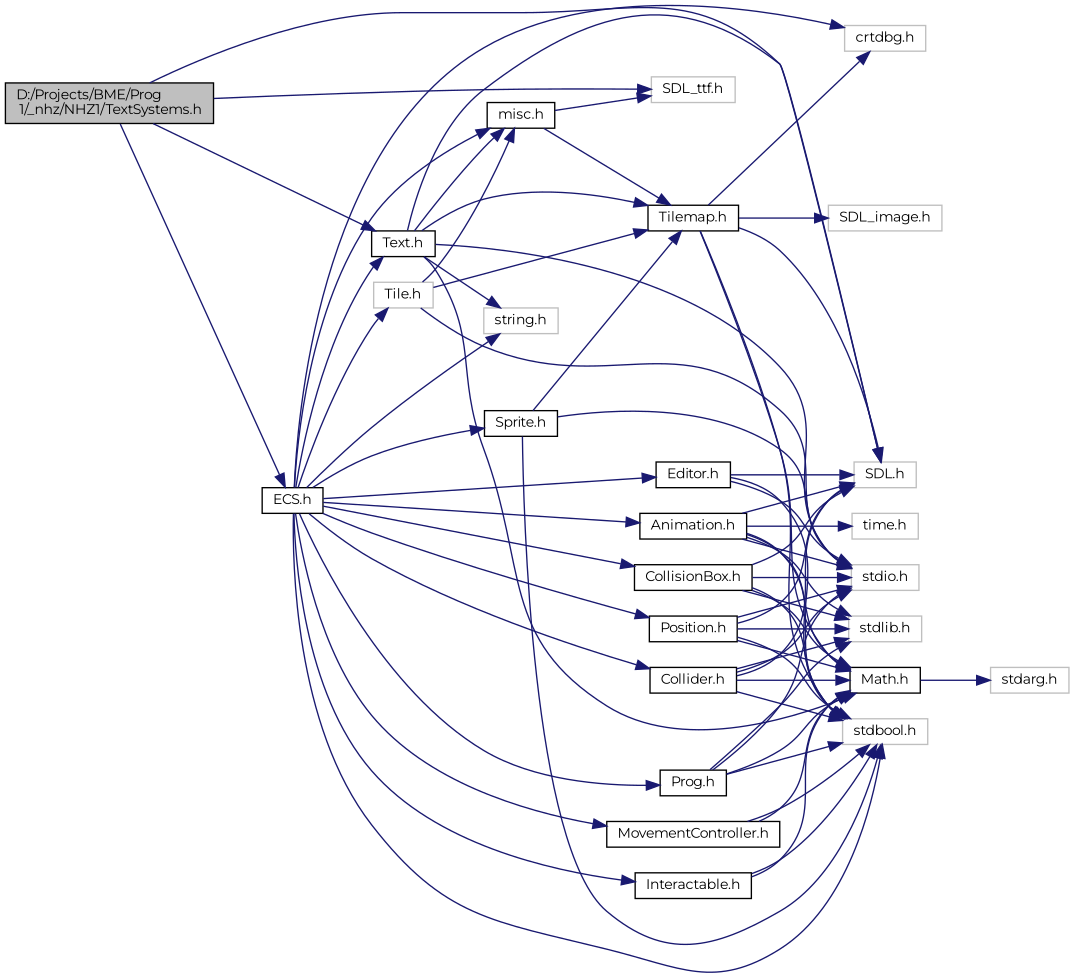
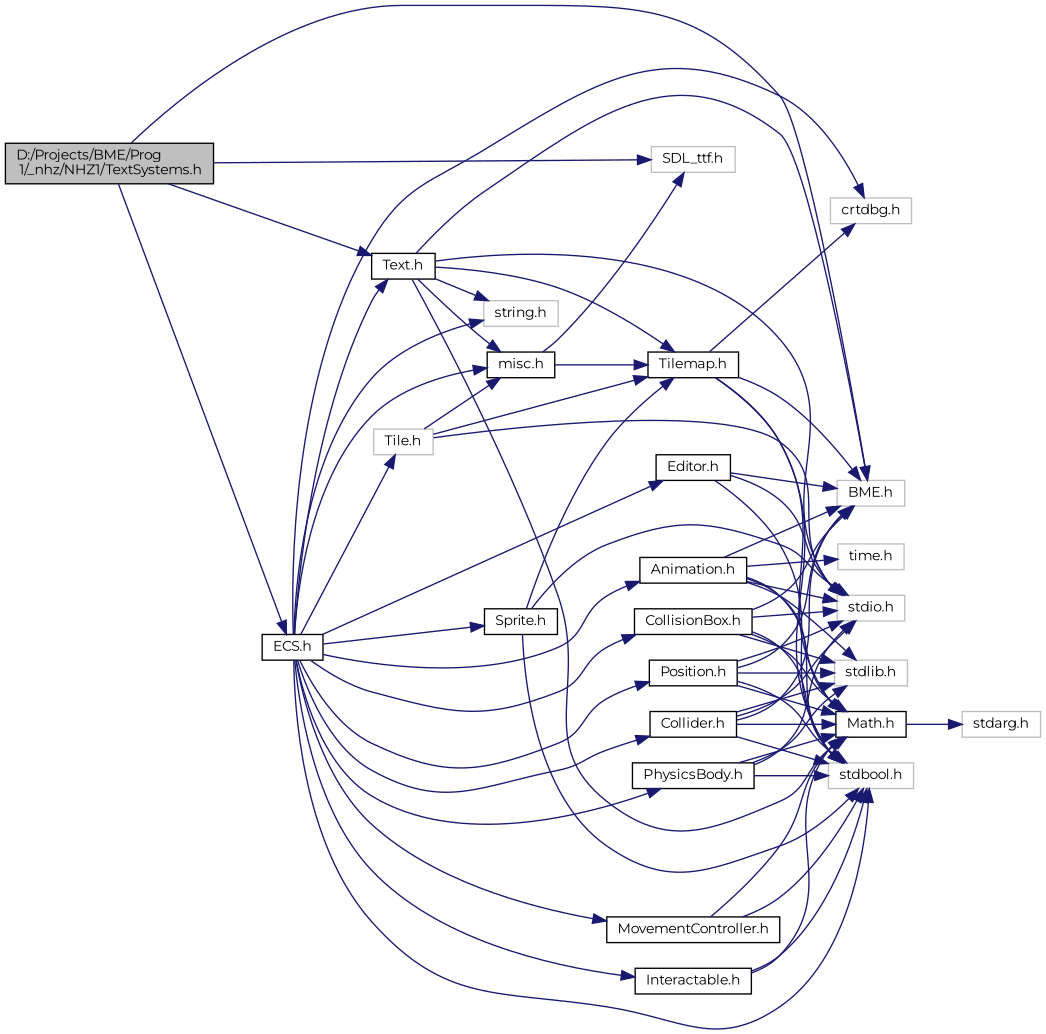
  digraph {
    fontname=Montserrat
    rankdir=LR
    node [color=black fillcolor=white fontname=Montserrat fontsize=10 shape=record style=filled]
    edge [color=midnightblue fontname=Montserrat fontsize=10 labelfontname=Helvetica labelfontsize=10 style=solid]
    n1 [fillcolor=grey75 fontcolor=black height=0.2 label="D:/Projects/BME/Prog\l 1/_nhz/NHZ1/TextSystems.h" width=0.4]
-   n2 [color=grey75 height=0.2 label="SDL.h" width=0.4]
+   n2 [color=grey75 height=0.2 label="BME.h" width=0.4]
    n3 [color=grey75 height=0.2 label="SDL_ttf.h" width=0.4]
    n4 [height=0.2 label="ECS.h" width=0.4]
    n5 [height=0.2 label="Text.h" width=0.4]
    n6 [color=grey75 height=0.2 label="stdbool.h" width=0.4]
    n7 [color=grey75 height=0.2 label="string.h" width=0.4]
    n8 [height=0.2 label="misc.h" width=0.4]
    n9 [color=grey75 height=0.2 label="crtdbg.h" width=0.4]
    n10 [height=0.2 label="Position.h" width=0.4]
    n11 [height=0.2 label="Sprite.h" width=0.4]
    n12 [height=0.2 label="Editor.h" width=0.4]
    n13 [height=0.2 label="Animation.h" width=0.4]
    n14 [color=grey75 height=0.2 label="Tile.h" width=0.4]
    n15 [height=0.2 label="CollisionBox.h" width=0.4]
    n16 [height=0.2 label="Collider.h" width=0.4]
-   n17 [height=0.2 label="Prog.h" width=0.4]
+   n17 [height=0.2 label="PhysicsBody.h" width=0.4]
    n18 [height=0.2 label="MovementController.h" width=0.4]
    n19 [height=0.2 label="Interactable.h" width=0.4]
    n20 [height=0.2 label="Tilemap.h" width=0.4]
    n21 [height=0.2 label="Math.h" width=0.4]
    n22 [color=grey75 height=0.2 label="stdio.h" width=0.4]
    n23 [color=grey75 height=0.2 label="stdlib.h" width=0.4]
    n24 [color=grey75 height=0.2 label="time.h" width=0.4]
-   n25 [color=grey75 height=0.2 label="SDL_image.h" width=0.4]
    n26 [color=grey75 height=0.2 label="stdarg.h" width=0.4]
    n1 -> n2
    n1 -> n3
    n1 -> n4
    n1 -> n5
    n4 -> n5
    n4 -> n6
    n4 -> n7
    n4 -> n8
    n4 -> n9
    n4 -> n10
    n4 -> n11
    n4 -> n12
    n4 -> n13
    n4 -> n14
    n4 -> n15
    n4 -> n16
    n4 -> n17
    n4 -> n18
    n4 -> n19
    n5 -> n2
    n5 -> n7
    n5 -> n8
    n5 -> n20
    n5 -> n21
    n5 -> n22
    n8 -> n3
    n8 -> n20
    n10 -> n2
    n10 -> n6
    n10 -> n21
    n10 -> n22
    n10 -> n23
    n11 -> n6
    n11 -> n20
    n11 -> n22
    n12 -> n2
    n12 -> n6
    n12 -> n22
    n13 -> n2
    n13 -> n6
    n13 -> n21
    n13 -> n22
    n13 -> n23
    n13 -> n24
    n14 -> n8
    n14 -> n20
    n14 -> n22
    n15 -> n2
    n15 -> n6
    n15 -> n21
    n15 -> n22
    n15 -> n23
    n16 -> n2
    n16 -> n6
    n16 -> n21
    n16 -> n22
    n16 -> n23
    n17 -> n6
    n17 -> n21
    n17 -> n22
    n17 -> n23
    n18 -> n6
    n18 -> n21
    n19 -> n6
    n19 -> n21
    n20 -> n2
    n20 -> n6
    n20 -> n9
    n20 -> n21
-   n20 -> n25
    n21 -> n26
  }
